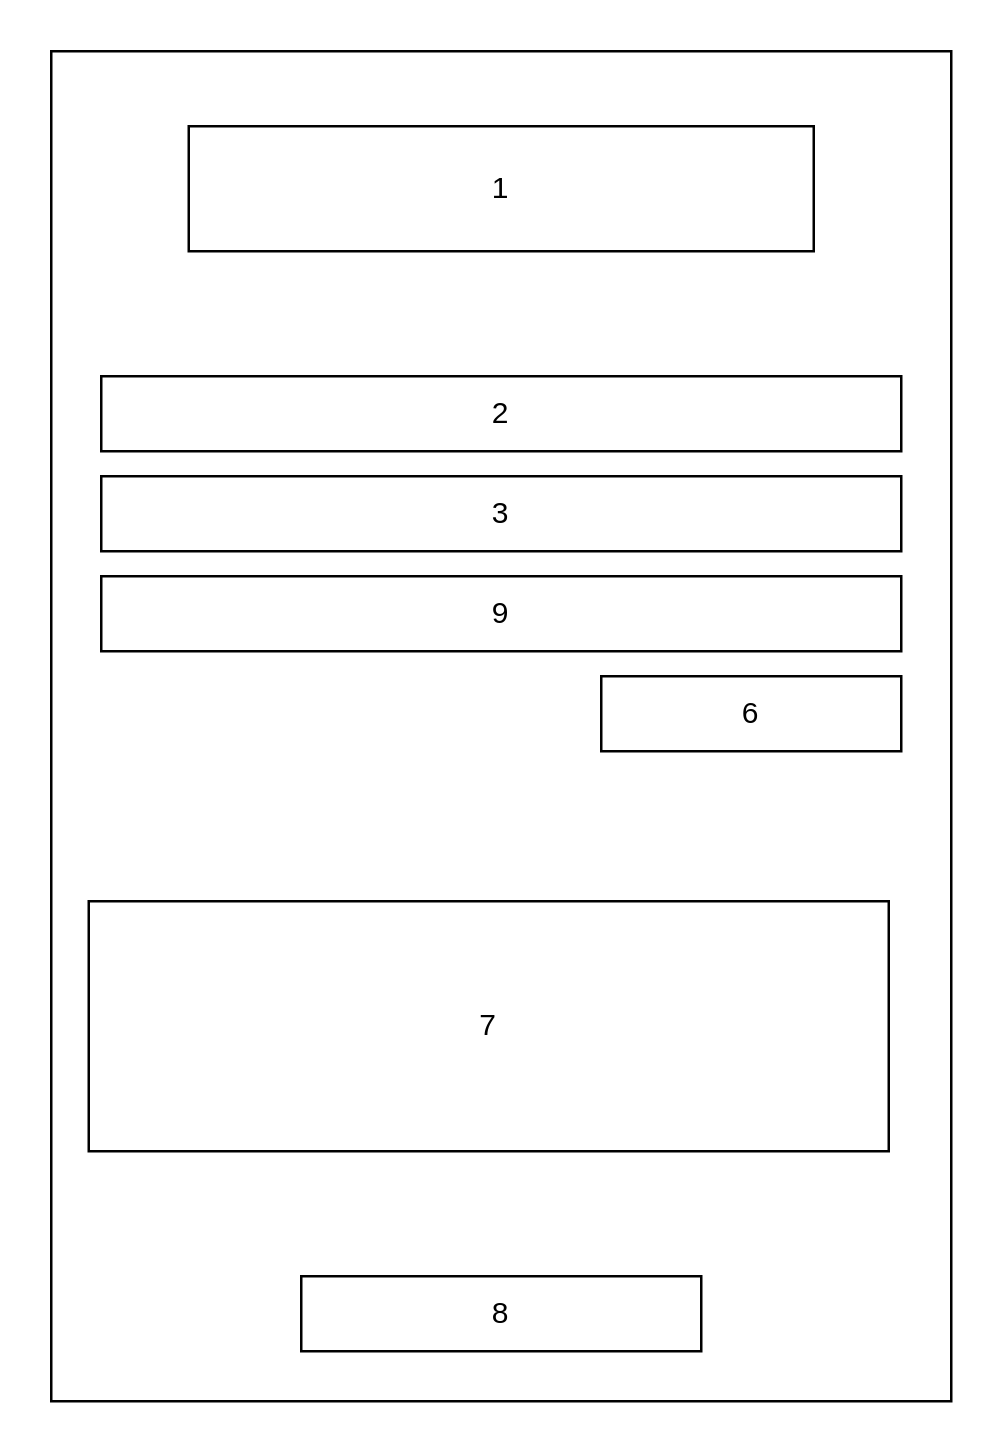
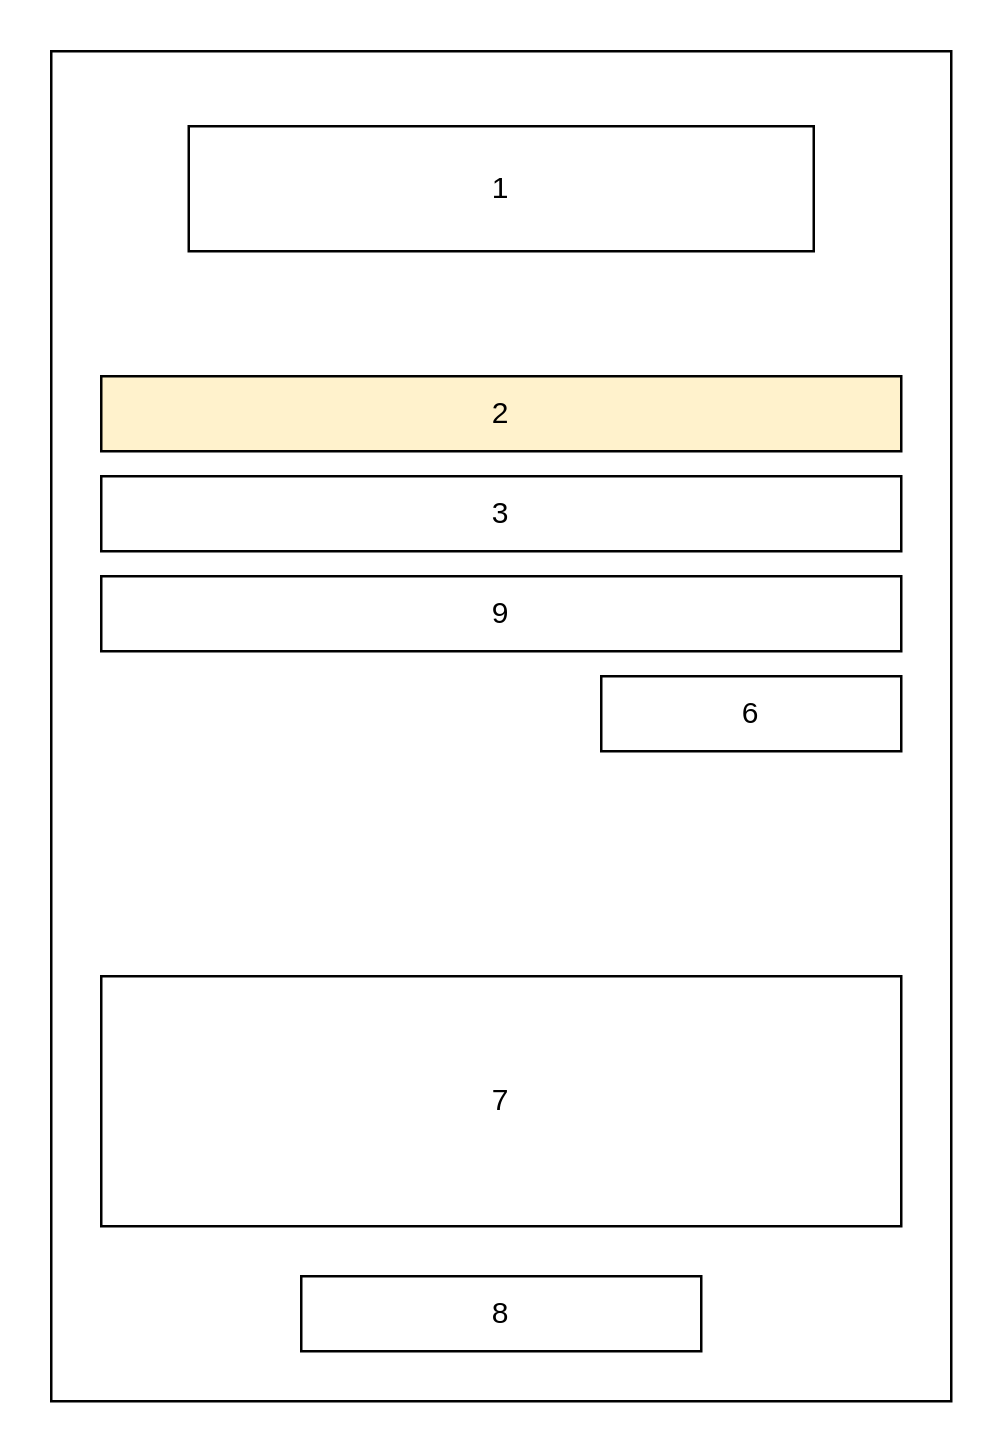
  <mxCell id="0" />
  <mxCell id="1" parent="0" />
  <mxCell id="2" value="" style="rounded=0;whiteSpace=wrap;html=1;" vertex="1" parent="1"><mxGeometry x="20" y="20" width="360" height="540" as="geometry" /></mxCell>
  <mxCell id="3" value="1" style="rounded=0;whiteSpace=wrap;html=1;" vertex="1" parent="1"><mxGeometry x="75" y="50" width="250" height="50" as="geometry" /></mxCell>
- <mxCell id="4" value="2" style="rounded=0;whiteSpace=wrap;html=1;" vertex="1" parent="1"><mxGeometry x="40" y="150" width="320" height="30" as="geometry" /></mxCell>
+ <mxCell id="4" value="2" style="rounded=0;whiteSpace=wrap;html=1;fillColor=#fff2cc;" vertex="1" parent="1"><mxGeometry x="40" y="150" width="320" height="30" as="geometry" /></mxCell>
  <mxCell id="5" value="3" style="rounded=0;whiteSpace=wrap;html=1;" vertex="1" parent="1"><mxGeometry x="40" y="190" width="320" height="30" as="geometry" /></mxCell>
  <mxCell id="6" value="9" style="rounded=0;whiteSpace=wrap;html=1;" vertex="1" parent="1"><mxGeometry x="40" y="230" width="320" height="30" as="geometry" /></mxCell>
- <mxCell id="7" value="7" style="rounded=0;whiteSpace=wrap;html=1;" vertex="1" parent="1"><mxGeometry x="35" y="360" width="320" height="100" as="geometry" /></mxCell>
+ <mxCell id="7" value="7" style="rounded=0;whiteSpace=wrap;html=1;" vertex="1" parent="1"><mxGeometry x="40" y="390" width="320" height="100" as="geometry" /></mxCell>
  <mxCell id="8" value="8" style="rounded=0;whiteSpace=wrap;html=1;" vertex="1" parent="1"><mxGeometry x="120" y="510" width="160" height="30" as="geometry" /></mxCell>
  <mxCell id="9" value="6" style="rounded=0;whiteSpace=wrap;html=1;" vertex="1" parent="1"><mxGeometry x="240" y="270" width="120" height="30" as="geometry" /></mxCell>
